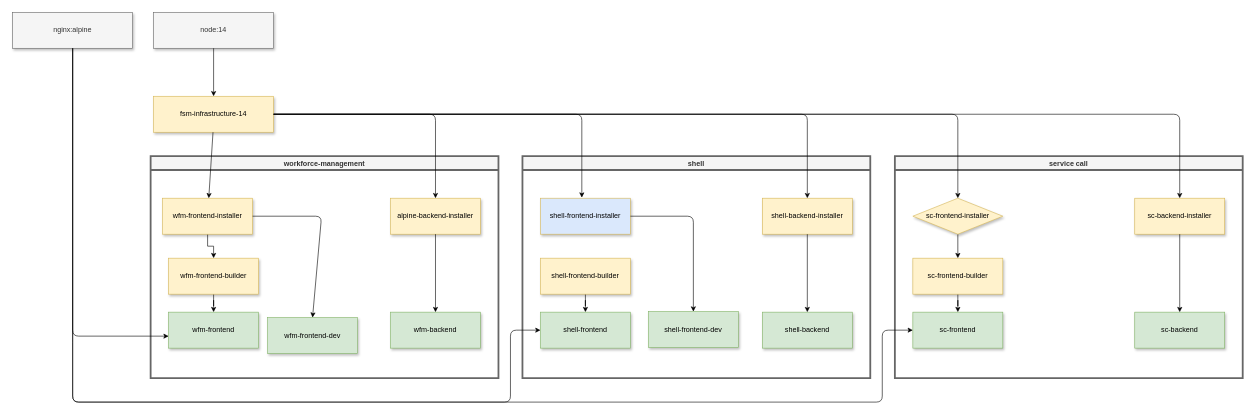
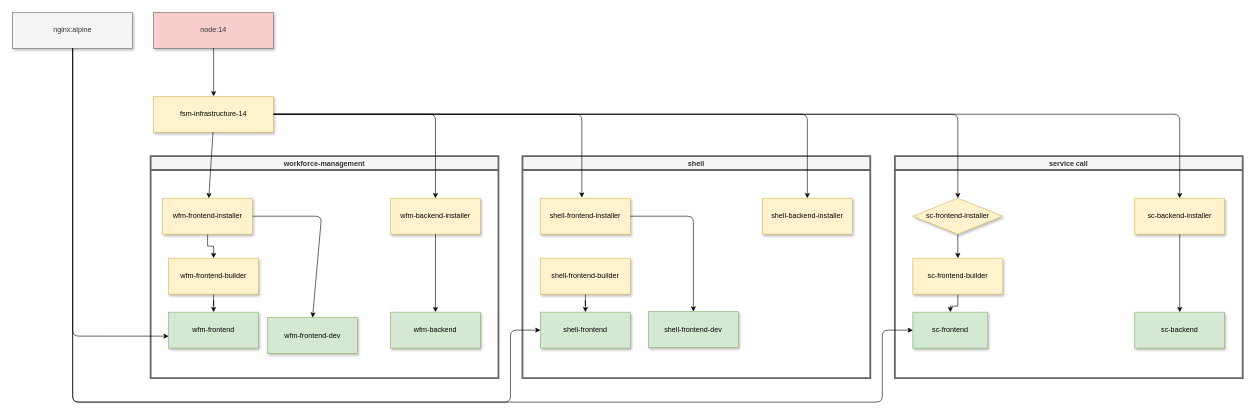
  <mxCell id="0" />
  <mxCell id="1" parent="0" />
  <mxCell id="2" value="" style="group;shadow=1;" parent="1" vertex="1" connectable="0"><mxGeometry x="250" y="160" width="580" height="470" as="geometry" /></mxCell>
  <mxCell id="3" value="fsm-infrastructure-14" style="rounded=0;whiteSpace=wrap;html=1;fillColor=#fff2cc;strokeColor=#d6b656;shadow=1;" parent="2" vertex="1"><mxGeometry x="5" width="200" height="60" as="geometry" /></mxCell>
  <mxCell id="4" value="workforce-management" style="swimlane;rounded=0;fillColor=#f5f5f5;strokeColor=#666666;fontColor=#333333;strokeWidth=3;shadow=0;" parent="2" vertex="1"><mxGeometry y="100" width="580" height="370" as="geometry"><mxRectangle y="100" width="170" height="23" as="alternateBounds" /></mxGeometry></mxCell>
  <mxCell id="5" value="" style="edgeStyle=orthogonalEdgeStyle;rounded=0;orthogonalLoop=1;jettySize=auto;html=1;" parent="4" source="6" target="8" edge="1"><mxGeometry relative="1" as="geometry" /></mxCell>
  <mxCell id="6" value="wfm-frontend-installer" style="rounded=0;whiteSpace=wrap;html=1;fillColor=#fff2cc;strokeColor=#d6b656;shadow=1;" parent="4" vertex="1"><mxGeometry x="20" y="70" width="150" height="60" as="geometry" /></mxCell>
  <mxCell id="7" value="" style="edgeStyle=orthogonalEdgeStyle;rounded=0;orthogonalLoop=1;jettySize=auto;html=1;" parent="4" source="8" target="9" edge="1"><mxGeometry relative="1" as="geometry" /></mxCell>
  <mxCell id="8" value="wfm-frontend-builder" style="rounded=0;whiteSpace=wrap;html=1;fillColor=#fff2cc;strokeColor=#d6b656;shadow=1;" parent="4" vertex="1"><mxGeometry x="30" y="170" width="150" height="60" as="geometry" /></mxCell>
  <mxCell id="9" value="wfm-frontend" style="rounded=0;whiteSpace=wrap;html=1;fillColor=#d5e8d4;strokeColor=#82b366;shadow=1;" parent="4" vertex="1"><mxGeometry x="30" y="260" width="150" height="60" as="geometry" /></mxCell>
  <mxCell id="10" value="wfm-frontend-dev" style="rounded=0;whiteSpace=wrap;html=1;fillColor=#d5e8d4;strokeColor=#82b366;shadow=1;" parent="4" vertex="1"><mxGeometry x="195" y="269" width="150" height="60" as="geometry" /></mxCell>
  <mxCell id="11" value="" style="endArrow=classic;html=1;exitX=1;exitY=0.5;exitDx=0;exitDy=0;entryX=0.5;entryY=0;entryDx=0;entryDy=0;" parent="4" source="6" target="10" edge="1"><mxGeometry width="50" height="50" relative="1" as="geometry"><mxPoint x="270" y="290" as="sourcePoint" /><mxPoint x="320" y="240" as="targetPoint" /><Array as="points"><mxPoint x="285" y="100" /></Array></mxGeometry></mxCell>
- <mxCell id="12" value="alpine-backend-installer" style="rounded=0;whiteSpace=wrap;html=1;fillColor=#fff2cc;strokeColor=#d6b656;shadow=1;" parent="4" vertex="1"><mxGeometry x="400" y="70" width="150" height="60" as="geometry" /></mxCell>
+ <mxCell id="12" value="wfm-backend-installer" style="rounded=0;whiteSpace=wrap;html=1;fillColor=#fff2cc;strokeColor=#d6b656;shadow=1;" parent="4" vertex="1"><mxGeometry x="400" y="70" width="150" height="60" as="geometry" /></mxCell>
  <mxCell id="13" value="wfm-backend" style="rounded=0;whiteSpace=wrap;html=1;fillColor=#d5e8d4;strokeColor=#82b366;shadow=1;" parent="4" vertex="1"><mxGeometry x="400" y="260" width="150" height="60" as="geometry" /></mxCell>
  <mxCell id="14" value="" style="endArrow=classic;html=1;exitX=0.5;exitY=1;exitDx=0;exitDy=0;entryX=0.5;entryY=0;entryDx=0;entryDy=0;" parent="4" source="12" target="13" edge="1"><mxGeometry width="50" height="50" relative="1" as="geometry"><mxPoint x="270" y="290" as="sourcePoint" /><mxPoint x="320" y="240" as="targetPoint" /></mxGeometry></mxCell>
  <mxCell id="15" value="" style="endArrow=classic;html=1;exitX=0.495;exitY=1;exitDx=0;exitDy=0;exitPerimeter=0;" parent="2" source="3" target="6" edge="1"><mxGeometry width="50" height="50" relative="1" as="geometry"><mxPoint x="100" y="70" as="sourcePoint" /><mxPoint x="99" y="170" as="targetPoint" /></mxGeometry></mxCell>
  <mxCell id="16" value="" style="endArrow=classic;html=1;exitX=1;exitY=0.5;exitDx=0;exitDy=0;entryX=0.5;entryY=0;entryDx=0;entryDy=0;" parent="2" source="3" target="12" edge="1"><mxGeometry width="50" height="50" relative="1" as="geometry"><mxPoint x="270" y="390" as="sourcePoint" /><mxPoint x="320" y="340" as="targetPoint" /><Array as="points"><mxPoint x="475" y="30" /></Array></mxGeometry></mxCell>
- <mxCell id="17" value="node:14" style="rounded=0;whiteSpace=wrap;html=1;fillColor=#f5f5f5;strokeColor=#666666;fontColor=#333333;shadow=1;" parent="1" vertex="1"><mxGeometry x="255" y="20" width="200" height="60" as="geometry" /></mxCell>
+ <mxCell id="17" value="node:14" style="rounded=0;whiteSpace=wrap;html=1;fillColor=#f8cecc;strokeColor=#666666;fontColor=#333333;shadow=1;" parent="1" vertex="1"><mxGeometry x="255" y="20" width="200" height="60" as="geometry" /></mxCell>
  <mxCell id="18" value="nginx:alpine" style="rounded=0;whiteSpace=wrap;html=1;fillColor=#f5f5f5;strokeColor=#666666;fontColor=#333333;shadow=1;" parent="1" vertex="1"><mxGeometry x="20" y="20" width="200" height="60" as="geometry" /></mxCell>
  <mxCell id="19" value="" style="endArrow=classic;html=1;exitX=0.5;exitY=1;exitDx=0;exitDy=0;" parent="1" source="17" target="3" edge="1"><mxGeometry width="50" height="50" relative="1" as="geometry"><mxPoint x="455" y="390" as="sourcePoint" /><mxPoint x="505" y="340" as="targetPoint" /></mxGeometry></mxCell>
  <mxCell id="20" value="" style="endArrow=classic;html=1;exitX=0.5;exitY=1;exitDx=0;exitDy=0;entryX=0;entryY=0.667;entryDx=0;entryDy=0;entryPerimeter=0;" parent="1" source="18" target="9" edge="1"><mxGeometry width="50" height="50" relative="1" as="geometry"><mxPoint x="450" y="390" as="sourcePoint" /><mxPoint x="500" y="340" as="targetPoint" /><Array as="points"><mxPoint x="120" y="560" /></Array></mxGeometry></mxCell>
  <mxCell id="21" value="shell" style="swimlane;rounded=0;fillColor=#f5f5f5;strokeColor=#666666;fontColor=#333333;strokeWidth=3;" parent="1" vertex="1"><mxGeometry x="870" y="260" width="580" height="370" as="geometry"><mxRectangle y="100" width="170" height="23" as="alternateBounds" /></mxGeometry></mxCell>
- <mxCell id="22" value="shell-frontend-installer" style="rounded=0;whiteSpace=wrap;html=1;fillColor=#dae8fc;strokeColor=#d6b656;shadow=1;" parent="21" vertex="1"><mxGeometry x="30" y="70" width="150" height="60" as="geometry" /></mxCell>
+ <mxCell id="22" value="shell-frontend-installer" style="rounded=0;whiteSpace=wrap;html=1;fillColor=#fff2cc;strokeColor=#d6b656;shadow=1;" parent="21" vertex="1"><mxGeometry x="30" y="70" width="150" height="60" as="geometry" /></mxCell>
  <mxCell id="23" value="" style="edgeStyle=orthogonalEdgeStyle;rounded=0;orthogonalLoop=1;jettySize=auto;html=1;" parent="21" source="24" target="25" edge="1"><mxGeometry relative="1" as="geometry" /></mxCell>
  <mxCell id="24" value="shell-frontend-builder" style="rounded=0;whiteSpace=wrap;html=1;fillColor=#fff2cc;strokeColor=#d6b656;shadow=1;" parent="21" vertex="1"><mxGeometry x="30" y="170" width="150" height="60" as="geometry" /></mxCell>
  <mxCell id="25" value="shell-frontend" style="rounded=0;whiteSpace=wrap;html=1;fillColor=#d5e8d4;strokeColor=#82b366;shadow=1;" parent="21" vertex="1"><mxGeometry x="30" y="260" width="150" height="60" as="geometry" /></mxCell>
  <mxCell id="26" value="shell-frontend-dev" style="rounded=0;whiteSpace=wrap;html=1;fillColor=#d5e8d4;strokeColor=#82b366;shadow=1;" parent="21" vertex="1"><mxGeometry x="210" y="259" width="150" height="60" as="geometry" /></mxCell>
  <mxCell id="27" value="" style="endArrow=classic;html=1;exitX=1;exitY=0.5;exitDx=0;exitDy=0;entryX=0.5;entryY=0;entryDx=0;entryDy=0;" parent="21" source="22" target="26" edge="1"><mxGeometry width="50" height="50" relative="1" as="geometry"><mxPoint x="270" y="290" as="sourcePoint" /><mxPoint x="320" y="240" as="targetPoint" /><Array as="points"><mxPoint x="285" y="100" /></Array></mxGeometry></mxCell>
  <mxCell id="28" value="shell-backend-installer" style="rounded=0;whiteSpace=wrap;html=1;fillColor=#fff2cc;strokeColor=#d6b656;shadow=1;" parent="21" vertex="1"><mxGeometry x="400" y="70" width="150" height="60" as="geometry" /></mxCell>
- <mxCell id="29" value="shell-backend" style="rounded=0;whiteSpace=wrap;html=1;fillColor=#d5e8d4;strokeColor=#82b366;shadow=1;" parent="21" vertex="1"><mxGeometry x="400" y="260" width="150" height="60" as="geometry" /></mxCell>
- <mxCell id="30" value="" style="endArrow=classic;html=1;exitX=0.5;exitY=1;exitDx=0;exitDy=0;entryX=0.5;entryY=0;entryDx=0;entryDy=0;" parent="21" source="28" target="29" edge="1"><mxGeometry width="50" height="50" relative="1" as="geometry"><mxPoint x="270" y="290" as="sourcePoint" /><mxPoint x="320" y="240" as="targetPoint" /></mxGeometry></mxCell>
  <mxCell id="31" value="" style="endArrow=classic;html=1;exitX=1;exitY=0.5;exitDx=0;exitDy=0;entryX=0.46;entryY=-0.017;entryDx=0;entryDy=0;entryPerimeter=0;" parent="1" source="3" target="22" edge="1"><mxGeometry width="50" height="50" relative="1" as="geometry"><mxPoint x="750" y="390" as="sourcePoint" /><mxPoint x="800" y="340" as="targetPoint" /><Array as="points"><mxPoint x="969" y="190" /></Array></mxGeometry></mxCell>
  <mxCell id="32" value="" style="endArrow=classic;html=1;exitX=1;exitY=0.5;exitDx=0;exitDy=0;entryX=0.5;entryY=0;entryDx=0;entryDy=0;" parent="1" source="3" target="28" edge="1"><mxGeometry width="50" height="50" relative="1" as="geometry"><mxPoint x="750" y="390" as="sourcePoint" /><mxPoint x="800" y="340" as="targetPoint" /><Array as="points"><mxPoint x="1345" y="190" /></Array></mxGeometry></mxCell>
  <mxCell id="33" value="" style="endArrow=classic;html=1;exitX=0.5;exitY=1;exitDx=0;exitDy=0;entryX=0;entryY=0.5;entryDx=0;entryDy=0;shadow=0;" parent="1" source="18" target="25" edge="1"><mxGeometry width="50" height="50" relative="1" as="geometry"><mxPoint x="750" y="390" as="sourcePoint" /><mxPoint x="800" y="340" as="targetPoint" /><Array as="points"><mxPoint x="120" y="560" /><mxPoint x="120" y="670" /><mxPoint x="850" y="670" /><mxPoint x="850" y="550" /></Array></mxGeometry></mxCell>
  <mxCell id="34" value="service call" style="swimlane;rounded=0;fillColor=#f5f5f5;strokeColor=#666666;fontColor=#333333;strokeWidth=3;" vertex="1" parent="1"><mxGeometry x="1491" y="260" width="580" height="370" as="geometry"><mxRectangle y="100" width="170" height="23" as="alternateBounds" /></mxGeometry></mxCell>
  <mxCell id="35" value="" style="edgeStyle=orthogonalEdgeStyle;rounded=0;orthogonalLoop=1;jettySize=auto;html=1;" edge="1" parent="34" source="36" target="38"><mxGeometry relative="1" as="geometry" /></mxCell>
  <mxCell id="36" value="sc-frontend-installer" style="rhombus;whiteSpace=wrap;html=1;fillColor=#fff2cc;strokeColor=#d6b656;shadow=1;" vertex="1" parent="34"><mxGeometry x="30" y="70" width="150" height="60" as="geometry" /></mxCell>
  <mxCell id="37" value="" style="edgeStyle=orthogonalEdgeStyle;rounded=0;orthogonalLoop=1;jettySize=auto;html=1;" edge="1" parent="34" source="38" target="39"><mxGeometry relative="1" as="geometry" /></mxCell>
  <mxCell id="38" value="sc-frontend-builder" style="rounded=0;whiteSpace=wrap;html=1;fillColor=#fff2cc;strokeColor=#d6b656;shadow=1;" vertex="1" parent="34"><mxGeometry x="30" y="170" width="150" height="60" as="geometry" /></mxCell>
- <mxCell id="39" value="sc-frontend" style="rounded=0;whiteSpace=wrap;html=1;fillColor=#d5e8d4;strokeColor=#82b366;shadow=1;" vertex="1" parent="34"><mxGeometry x="30" y="260" width="150" height="60" as="geometry" /></mxCell>
+ <mxCell id="39" value="sc-frontend" style="rounded=0;whiteSpace=wrap;html=1;fillColor=#d5e8d4;strokeColor=#82b366;shadow=1;" vertex="1" parent="34"><mxGeometry x="30" y="260" width="125" height="60" as="geometry" /></mxCell>
  <mxCell id="40" value="sc-backend-installer" style="rounded=0;whiteSpace=wrap;html=1;fillColor=#fff2cc;strokeColor=#d6b656;shadow=1;" vertex="1" parent="34"><mxGeometry x="400" y="70" width="150" height="60" as="geometry" /></mxCell>
  <mxCell id="41" value="sc-backend" style="rounded=0;whiteSpace=wrap;html=1;fillColor=#d5e8d4;strokeColor=#82b366;shadow=1;" vertex="1" parent="34"><mxGeometry x="400" y="260" width="150" height="60" as="geometry" /></mxCell>
  <mxCell id="42" value="" style="endArrow=classic;html=1;exitX=0.5;exitY=1;exitDx=0;exitDy=0;entryX=0.5;entryY=0;entryDx=0;entryDy=0;" edge="1" parent="34" source="40" target="41"><mxGeometry width="50" height="50" relative="1" as="geometry"><mxPoint x="270" y="290" as="sourcePoint" /><mxPoint x="320" y="240" as="targetPoint" /></mxGeometry></mxCell>
  <mxCell id="43" value="" style="endArrow=classic;html=1;exitX=1;exitY=0.5;exitDx=0;exitDy=0;entryX=0.5;entryY=0;entryDx=0;entryDy=0;" edge="1" parent="1" source="3" target="36"><mxGeometry width="50" height="50" relative="1" as="geometry"><mxPoint x="1210" y="410" as="sourcePoint" /><mxPoint x="1260" y="360" as="targetPoint" /><Array as="points"><mxPoint x="1596" y="190" /></Array></mxGeometry></mxCell>
  <mxCell id="44" value="" style="endArrow=classic;html=1;exitX=1;exitY=0.5;exitDx=0;exitDy=0;entryX=0.5;entryY=0;entryDx=0;entryDy=0;" edge="1" parent="1" source="3" target="40"><mxGeometry width="50" height="50" relative="1" as="geometry"><mxPoint x="1210" y="410" as="sourcePoint" /><mxPoint x="1260" y="360" as="targetPoint" /><Array as="points"><mxPoint x="1966" y="190" /></Array></mxGeometry></mxCell>
  <mxCell id="45" value="" style="endArrow=classic;html=1;entryX=0;entryY=0.5;entryDx=0;entryDy=0;exitX=0.5;exitY=1;exitDx=0;exitDy=0;" edge="1" parent="1" source="18" target="39"><mxGeometry width="50" height="50" relative="1" as="geometry"><mxPoint x="660" y="410" as="sourcePoint" /><mxPoint x="710" y="360" as="targetPoint" /><Array as="points"><mxPoint x="120" y="670" /><mxPoint x="1470" y="670" /><mxPoint x="1470" y="550" /></Array></mxGeometry></mxCell>
